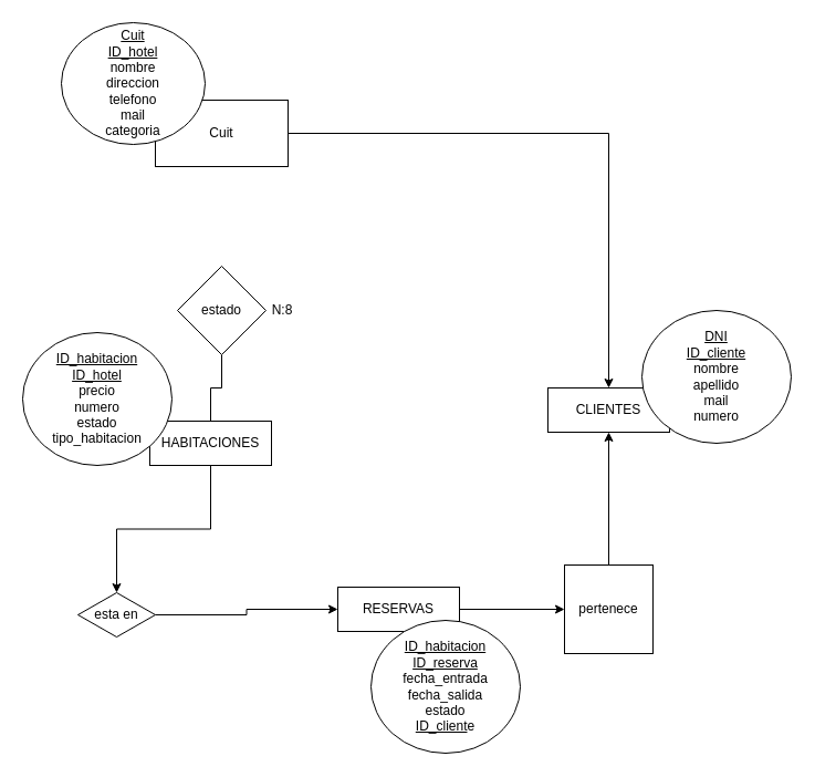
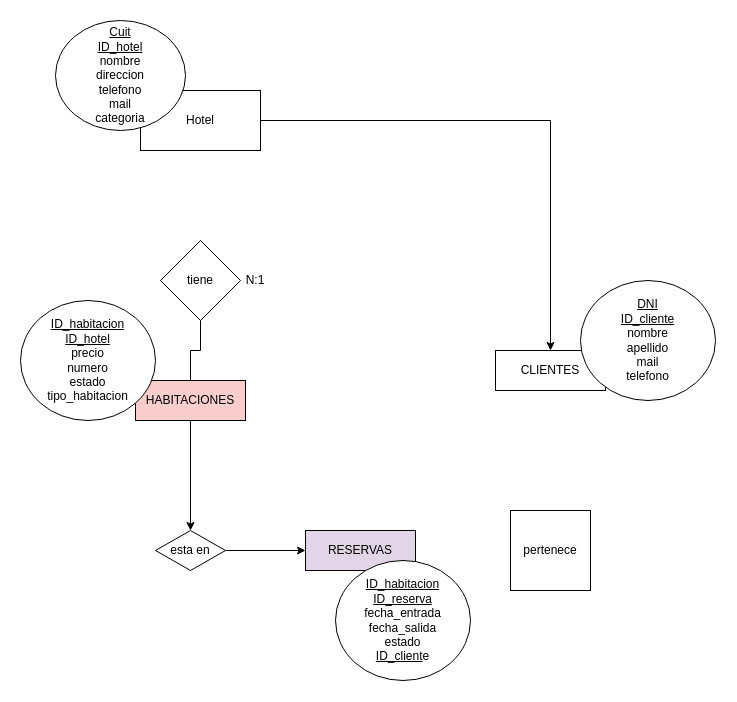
  <mxCell id="0" />
  <mxCell id="1" parent="0" />
  <mxCell id="2" value="" style="edgeStyle=orthogonalEdgeStyle;rounded=0;orthogonalLoop=1;jettySize=auto;html=1;" edge="1" parent="1" source="3" target="8"><mxGeometry relative="1" as="geometry" /></mxCell>
- <mxCell id="3" value="HABITACIONES" style="rounded=0;whiteSpace=wrap;html=1;" vertex="1" parent="1"><mxGeometry x="135" y="380" width="110" height="40" as="geometry" /></mxCell>
+ <mxCell id="3" value="HABITACIONES" style="rounded=0;whiteSpace=wrap;html=1;fillColor=#f8cecc;" vertex="1" parent="1"><mxGeometry x="135" y="380" width="110" height="40" as="geometry" /></mxCell>
  <mxCell id="4" value="CLIENTES" style="rounded=0;whiteSpace=wrap;html=1;" vertex="1" parent="1"><mxGeometry x="495" y="350" width="110" height="40" as="geometry" /></mxCell>
- <mxCell id="5" value="" style="edgeStyle=orthogonalEdgeStyle;rounded=0;orthogonalLoop=1;jettySize=auto;html=1;" edge="1" parent="1" source="6" target="14"><mxGeometry relative="1" as="geometry" /></mxCell>
- <mxCell id="6" value="RESERVAS" style="rounded=0;whiteSpace=wrap;html=1;" vertex="1" parent="1"><mxGeometry x="305" y="530" width="110" height="40" as="geometry" /></mxCell>
+ <mxCell id="6" value="RESERVAS" style="rounded=0;whiteSpace=wrap;html=1;fillColor=#e1d5e7;" vertex="1" parent="1"><mxGeometry x="305" y="530" width="110" height="40" as="geometry" /></mxCell>
  <mxCell id="7" style="edgeStyle=orthogonalEdgeStyle;rounded=0;orthogonalLoop=1;jettySize=auto;html=1;" edge="1" parent="1" source="8" target="6"><mxGeometry relative="1" as="geometry" /></mxCell>
- <mxCell id="8" value="esta en" style="rhombus;whiteSpace=wrap;html=1;" vertex="1" parent="1"><mxGeometry x="70" y="535" width="70" height="40" as="geometry" /></mxCell>
+ <mxCell id="8" value="esta en" style="rhombus;whiteSpace=wrap;html=1;" vertex="1" parent="1"><mxGeometry x="155" y="530" width="70" height="40" as="geometry" /></mxCell>
  <mxCell id="9" value="" style="edgeStyle=orthogonalEdgeStyle;rounded=0;orthogonalLoop=1;jettySize=auto;html=1;endArrow=none;" edge="1" parent="1" source="10" target="3"><mxGeometry relative="1" as="geometry" /></mxCell>
- <mxCell id="10" value="estado" style="rhombus;whiteSpace=wrap;html=1;rounded=0;" vertex="1" parent="1"><mxGeometry x="160" y="240" width="80" height="80" as="geometry" /></mxCell>
+ <mxCell id="10" value="tiene" style="rhombus;whiteSpace=wrap;html=1;rounded=0;" vertex="1" parent="1"><mxGeometry x="160" y="240" width="80" height="80" as="geometry" /></mxCell>
  <mxCell id="11" value="" style="edgeStyle=orthogonalEdgeStyle;rounded=0;orthogonalLoop=1;jettySize=auto;html=1;" edge="1" parent="1" source="12" target="4"><mxGeometry relative="1" as="geometry" /></mxCell>
- <mxCell id="12" value="Cuit" style="whiteSpace=wrap;html=1;rounded=0;" vertex="1" parent="1"><mxGeometry x="140" y="90" width="120" height="60" as="geometry" /></mxCell>
- <mxCell id="13" style="edgeStyle=orthogonalEdgeStyle;rounded=0;orthogonalLoop=1;jettySize=auto;html=1;entryX=0.5;entryY=1;entryDx=0;entryDy=0;" edge="1" parent="1" source="14" target="4"><mxGeometry relative="1" as="geometry" /></mxCell>
+ <mxCell id="12" value="Hotel" style="whiteSpace=wrap;html=1;rounded=0;" vertex="1" parent="1"><mxGeometry x="140" y="90" width="120" height="60" as="geometry" /></mxCell>
  <mxCell id="14" value="pertenece" style="whiteSpace=wrap;html=1;rounded=0;" vertex="1" parent="1"><mxGeometry x="510" y="510" width="80" height="80" as="geometry" /></mxCell>
- <mxCell id="15" value="N:8" style="text;html=1;align=center;verticalAlign=middle;whiteSpace=wrap;rounded=0;" vertex="1" parent="1"><mxGeometry x="225" y="265" width="60" height="30" as="geometry" /></mxCell>
+ <mxCell id="15" value="N:1" style="text;html=1;align=center;verticalAlign=middle;whiteSpace=wrap;rounded=0;" vertex="1" parent="1"><mxGeometry x="225" y="265" width="60" height="30" as="geometry" /></mxCell>
  <mxCell id="16" value="&lt;u&gt;Cuit&lt;/u&gt;&lt;div&gt;&lt;u&gt;ID_hotel&lt;/u&gt;&lt;/div&gt;&lt;div&gt;nombre&lt;/div&gt;&lt;div&gt;direccion&lt;/div&gt;&lt;div&gt;telefono&lt;/div&gt;&lt;div&gt;mail&lt;/div&gt;&lt;div&gt;categoria&lt;/div&gt;" style="ellipse;whiteSpace=wrap;html=1;" vertex="1" parent="1"><mxGeometry x="55" y="20" width="130" height="110" as="geometry" /></mxCell>
  <mxCell id="17" value="&lt;u&gt;ID_habitacion&lt;/u&gt;&lt;br&gt;&lt;div&gt;&lt;u&gt;ID_hotel&lt;/u&gt;&lt;/div&gt;&lt;div&gt;precio&lt;/div&gt;&lt;div&gt;numero&lt;/div&gt;&lt;div&gt;estado&lt;/div&gt;&lt;div&gt;tipo_habitacion&lt;/div&gt;" style="ellipse;whiteSpace=wrap;html=1;" vertex="1" parent="1"><mxGeometry x="20" y="300" width="135" height="120" as="geometry" /></mxCell>
  <mxCell id="18" value="&lt;u&gt;ID_habitacion&lt;/u&gt;&lt;br&gt;&lt;div&gt;&lt;u&gt;ID_reserva&lt;/u&gt;&lt;/div&gt;&lt;div&gt;fecha_entrada&lt;/div&gt;&lt;div&gt;fecha_salida&lt;/div&gt;&lt;div&gt;estado&lt;/div&gt;&lt;div&gt;&lt;u&gt;ID_client&lt;/u&gt;e&lt;/div&gt;" style="ellipse;whiteSpace=wrap;html=1;" vertex="1" parent="1"><mxGeometry x="335" y="560" width="135" height="120" as="geometry" /></mxCell>
- <mxCell id="19" value="&lt;u&gt;DNI&lt;/u&gt;&lt;div&gt;&lt;u&gt;ID_cliente&lt;/u&gt;&lt;/div&gt;&lt;div&gt;nombre&lt;/div&gt;&lt;div&gt;apellido&lt;/div&gt;&lt;div&gt;mail&lt;/div&gt;&lt;div&gt;numero&lt;/div&gt;" style="ellipse;whiteSpace=wrap;html=1;" vertex="1" parent="1"><mxGeometry x="580" y="280" width="135" height="120" as="geometry" /></mxCell>
+ <mxCell id="19" value="&lt;u&gt;DNI&lt;/u&gt;&lt;div&gt;&lt;u&gt;ID_cliente&lt;/u&gt;&lt;/div&gt;&lt;div&gt;nombre&lt;/div&gt;&lt;div&gt;apellido&lt;/div&gt;&lt;div&gt;mail&lt;/div&gt;&lt;div&gt;telefono&lt;/div&gt;" style="ellipse;whiteSpace=wrap;html=1;" vertex="1" parent="1"><mxGeometry x="580" y="280" width="135" height="120" as="geometry" /></mxCell>
